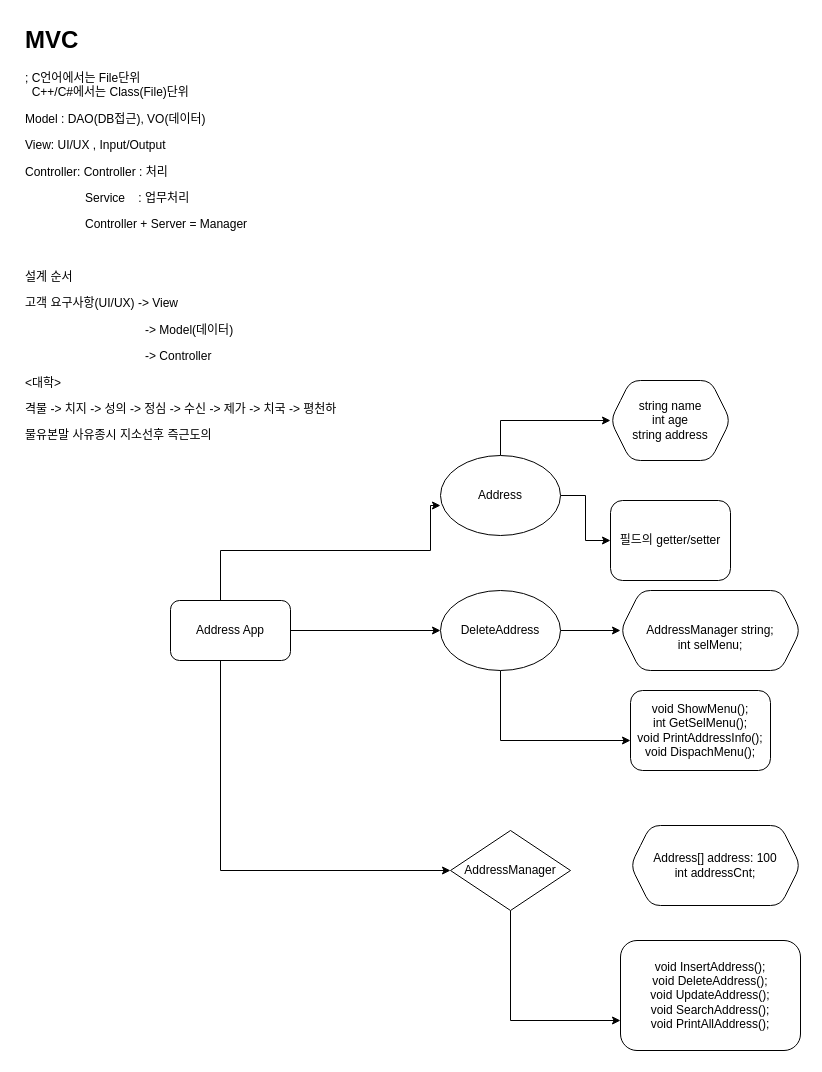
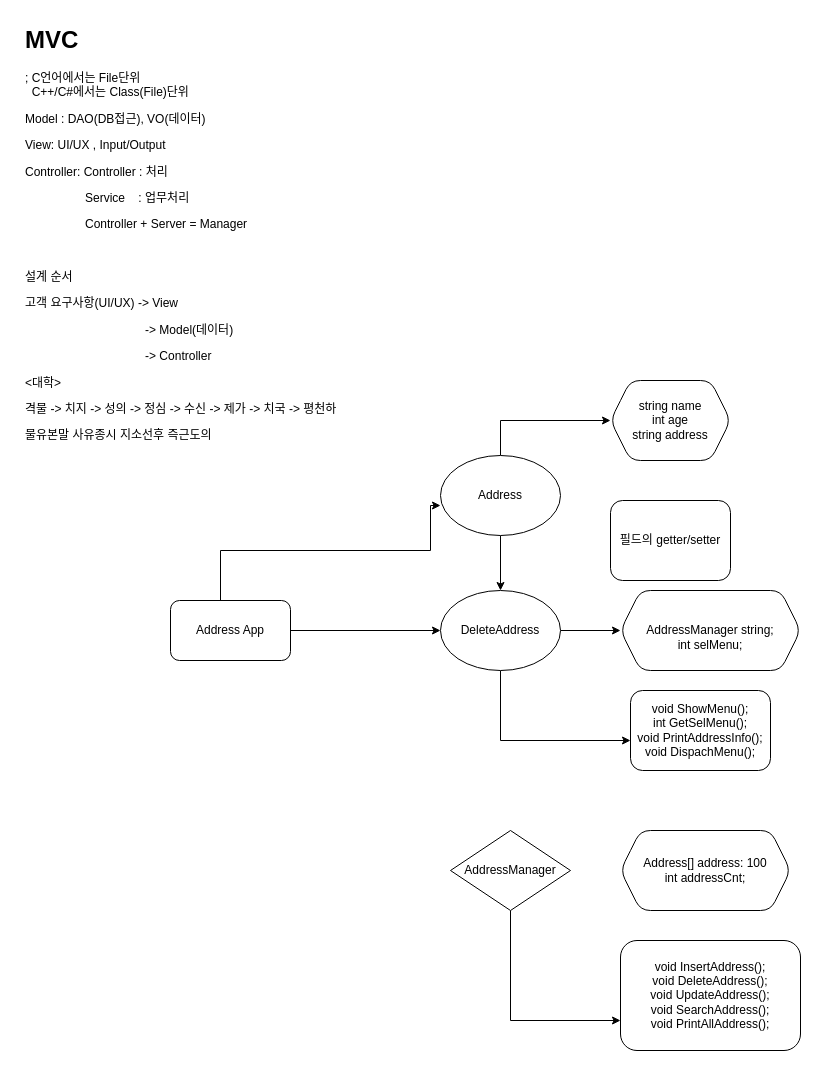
  <mxCell id="0" />
  <mxCell id="1" parent="0" />
  <mxCell id="2" value="&lt;h1&gt;MVC&lt;/h1&gt;&lt;div&gt;; C언어에서는 File단위&lt;/div&gt;&lt;div&gt;&amp;nbsp; C++/C#에서는 Class(File)단위&lt;/div&gt;&lt;p&gt;Model : DAO(DB접근), VO(데이터)&lt;/p&gt;&lt;p&gt;View: UI/UX , Input/Output&lt;/p&gt;&lt;p&gt;Controller: Controller : 처리&lt;/p&gt;&lt;p&gt;&amp;nbsp; &amp;nbsp; &amp;nbsp; &amp;nbsp; &amp;nbsp; &amp;nbsp; &amp;nbsp; &amp;nbsp; &amp;nbsp; Service&amp;nbsp; &amp;nbsp; : 업무처리&lt;/p&gt;&lt;p&gt;&amp;nbsp; &amp;nbsp; &amp;nbsp; &amp;nbsp; &amp;nbsp; &amp;nbsp; &amp;nbsp; &amp;nbsp; &amp;nbsp; Controller + Server = Manager&lt;/p&gt;&lt;p&gt;&lt;br&gt;&lt;/p&gt;&lt;p&gt;설계 순서&lt;/p&gt;&lt;p&gt;고객 요구사항(UI/UX) -&amp;gt; View&amp;nbsp;&lt;/p&gt;&lt;p&gt;&amp;nbsp; &amp;nbsp; &amp;nbsp; &amp;nbsp; &amp;nbsp; &amp;nbsp; &amp;nbsp; &amp;nbsp; &amp;nbsp; &amp;nbsp; &amp;nbsp; &amp;nbsp; &amp;nbsp; &amp;nbsp; &amp;nbsp; &amp;nbsp; &amp;nbsp; &amp;nbsp; -&amp;gt; Model(데이터)&lt;/p&gt;&lt;p&gt;&amp;nbsp; &amp;nbsp; &amp;nbsp; &amp;nbsp; &amp;nbsp; &amp;nbsp; &amp;nbsp; &amp;nbsp; &amp;nbsp; &amp;nbsp; &amp;nbsp; &amp;nbsp; &amp;nbsp; &amp;nbsp; &amp;nbsp; &amp;nbsp; &amp;nbsp; &amp;nbsp; -&amp;gt; Controller&lt;/p&gt;&lt;p&gt;&amp;lt;대학&amp;gt;&lt;/p&gt;&lt;p&gt;격물 -&amp;gt; 치지 -&amp;gt; 성의 -&amp;gt; 정심 -&amp;gt; 수신 -&amp;gt; 제가 -&amp;gt; 치국 -&amp;gt; 평천하&lt;/p&gt;&lt;p&gt;물유본말 사유종시 지소선후 즉근도의&lt;/p&gt;" style="text;html=1;strokeColor=none;fillColor=none;spacing=5;spacingTop=-20;whiteSpace=wrap;overflow=hidden;rounded=0;" vertex="1" parent="1"><mxGeometry x="20" y="20" width="600" height="630" as="geometry" /></mxCell>
  <mxCell id="3" value="" style="edgeStyle=orthogonalEdgeStyle;rounded=0;orthogonalLoop=1;jettySize=auto;html=1;entryX=0;entryY=0.625;entryDx=0;entryDy=0;entryPerimeter=0;" edge="1" parent="1" source="6" target="9"><mxGeometry relative="1" as="geometry"><mxPoint x="570" y="460" as="targetPoint" /><Array as="points"><mxPoint x="220" y="550" /><mxPoint x="430" y="550" /></Array></mxGeometry></mxCell>
  <mxCell id="4" value="" style="edgeStyle=orthogonalEdgeStyle;rounded=0;orthogonalLoop=1;jettySize=auto;html=1;" edge="1" parent="1" source="6" target="12"><mxGeometry relative="1" as="geometry" /></mxCell>
- <mxCell id="5" value="" style="edgeStyle=orthogonalEdgeStyle;rounded=0;orthogonalLoop=1;jettySize=auto;html=1;" edge="1" parent="1" source="6" target="14"><mxGeometry relative="1" as="geometry"><Array as="points"><mxPoint x="220" y="870" /></Array></mxGeometry></mxCell>
  <mxCell id="6" value="Address App" style="rounded=1;whiteSpace=wrap;html=1;" vertex="1" parent="1"><mxGeometry x="170" y="600" width="120" height="60" as="geometry" /></mxCell>
- <mxCell id="7" value="" style="edgeStyle=orthogonalEdgeStyle;rounded=0;orthogonalLoop=1;jettySize=auto;html=1;" edge="1" parent="1" source="9" target="15"><mxGeometry relative="1" as="geometry" /></mxCell>
+ <mxCell id="7" value="" style="edgeStyle=orthogonalEdgeStyle;rounded=0;orthogonalLoop=1;jettySize=auto;html=1;" edge="1" parent="1" source="9" target="12"><mxGeometry relative="1" as="geometry" /></mxCell>
  <mxCell id="8" value="" style="edgeStyle=orthogonalEdgeStyle;rounded=0;orthogonalLoop=1;jettySize=auto;html=1;" edge="1" parent="1" source="9" target="16"><mxGeometry relative="1" as="geometry"><Array as="points"><mxPoint x="500" y="420" /></Array></mxGeometry></mxCell>
  <mxCell id="9" value="Address" style="ellipse;whiteSpace=wrap;html=1;rounded=1;" vertex="1" parent="1"><mxGeometry x="440" y="455" width="120" height="80" as="geometry" /></mxCell>
  <mxCell id="10" value="" style="edgeStyle=orthogonalEdgeStyle;rounded=0;orthogonalLoop=1;jettySize=auto;html=1;" edge="1" parent="1" source="12" target="17"><mxGeometry relative="1" as="geometry" /></mxCell>
  <mxCell id="11" value="" style="edgeStyle=orthogonalEdgeStyle;rounded=0;orthogonalLoop=1;jettySize=auto;html=1;" edge="1" parent="1" source="12" target="18"><mxGeometry relative="1" as="geometry"><Array as="points"><mxPoint x="500" y="740" /></Array></mxGeometry></mxCell>
  <mxCell id="12" value="DeleteAddress" style="ellipse;whiteSpace=wrap;html=1;rounded=1;" vertex="1" parent="1"><mxGeometry x="440" y="590" width="120" height="80" as="geometry" /></mxCell>
  <mxCell id="13" value="" style="edgeStyle=orthogonalEdgeStyle;rounded=0;orthogonalLoop=1;jettySize=auto;html=1;" edge="1" parent="1" source="14" target="20"><mxGeometry relative="1" as="geometry"><Array as="points"><mxPoint x="510" y="1020" /></Array></mxGeometry></mxCell>
  <mxCell id="14" value="AddressManager" style="rhombus;whiteSpace=wrap;html=1;" vertex="1" parent="1"><mxGeometry x="450" y="830" width="120" height="80" as="geometry" /></mxCell>
  <mxCell id="15" value="필드의 getter/setter" style="whiteSpace=wrap;html=1;rounded=1;" vertex="1" parent="1"><mxGeometry x="610" y="500" width="120" height="80" as="geometry" /></mxCell>
  <mxCell id="16" value="string name&lt;br&gt;int age&lt;br&gt;string address" style="shape=hexagon;perimeter=hexagonPerimeter2;whiteSpace=wrap;html=1;fixedSize=1;rounded=1;" vertex="1" parent="1"><mxGeometry x="610" y="380" width="120" height="80" as="geometry" /></mxCell>
  <mxCell id="17" value="&lt;br&gt;AddressManager string;&lt;br&gt;int selMenu;" style="shape=hexagon;perimeter=hexagonPerimeter2;whiteSpace=wrap;html=1;fixedSize=1;rounded=1;" vertex="1" parent="1"><mxGeometry x="620" y="590" width="180" height="80" as="geometry" /></mxCell>
  <mxCell id="18" value="void ShowMenu();&lt;br&gt;int GetSelMenu();&lt;br&gt;void PrintAddressInfo();&lt;br&gt;void DispachMenu();" style="whiteSpace=wrap;html=1;rounded=1;" vertex="1" parent="1"><mxGeometry x="630" y="690" width="140" height="80" as="geometry" /></mxCell>
- <mxCell id="19" value="&lt;span&gt;Address[] address: 100&lt;br&gt;int addressCnt;&lt;br&gt;&lt;/span&gt;" style="shape=hexagon;perimeter=hexagonPerimeter2;whiteSpace=wrap;html=1;fixedSize=1;rounded=1;" vertex="1" parent="1"><mxGeometry x="630" y="825" width="170" height="80" as="geometry" /></mxCell>
+ <mxCell id="19" value="&lt;span&gt;Address[] address: 100&lt;br&gt;int addressCnt;&lt;br&gt;&lt;/span&gt;" style="shape=hexagon;perimeter=hexagonPerimeter2;whiteSpace=wrap;html=1;fixedSize=1;rounded=1;" vertex="1" parent="1"><mxGeometry x="620" y="830" width="170" height="80" as="geometry" /></mxCell>
  <mxCell id="20" value="void InsertAddress();&lt;br&gt;void DeleteAddress();&lt;br&gt;void UpdateAddress();&lt;br&gt;void SearchAddress();&lt;br&gt;void PrintAllAddress();" style="whiteSpace=wrap;html=1;rounded=1;" vertex="1" parent="1"><mxGeometry x="620" y="940" width="180" height="110" as="geometry" /></mxCell>
